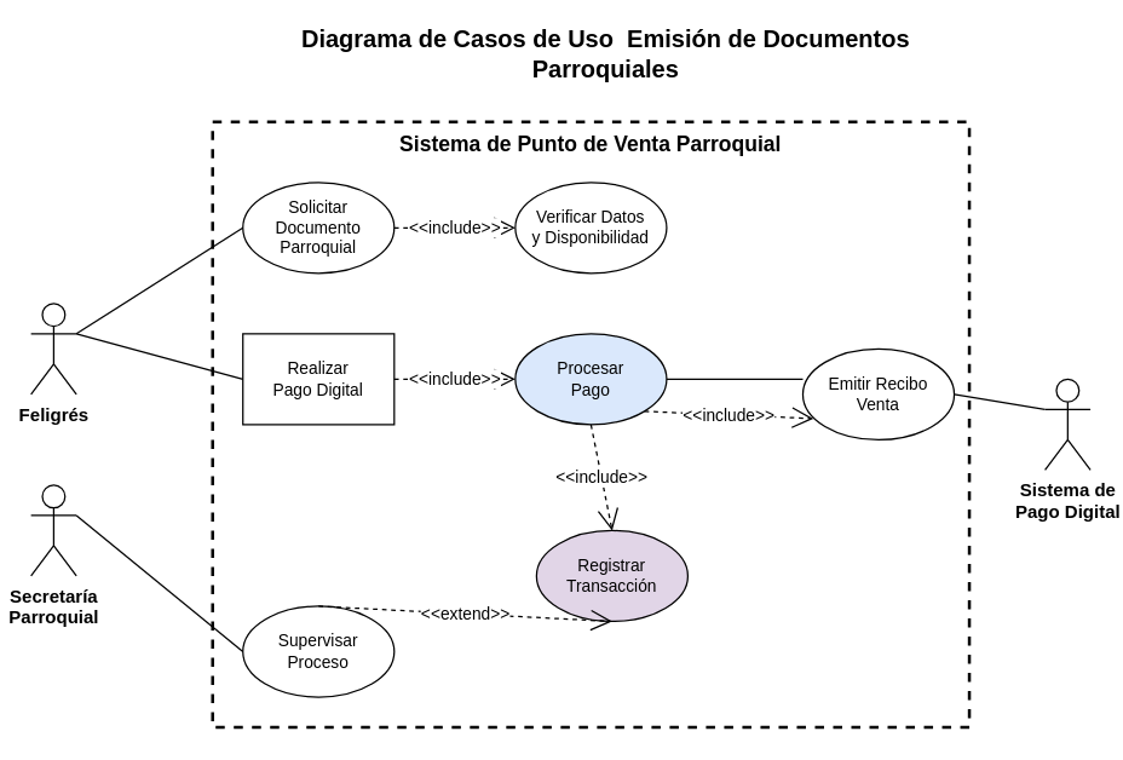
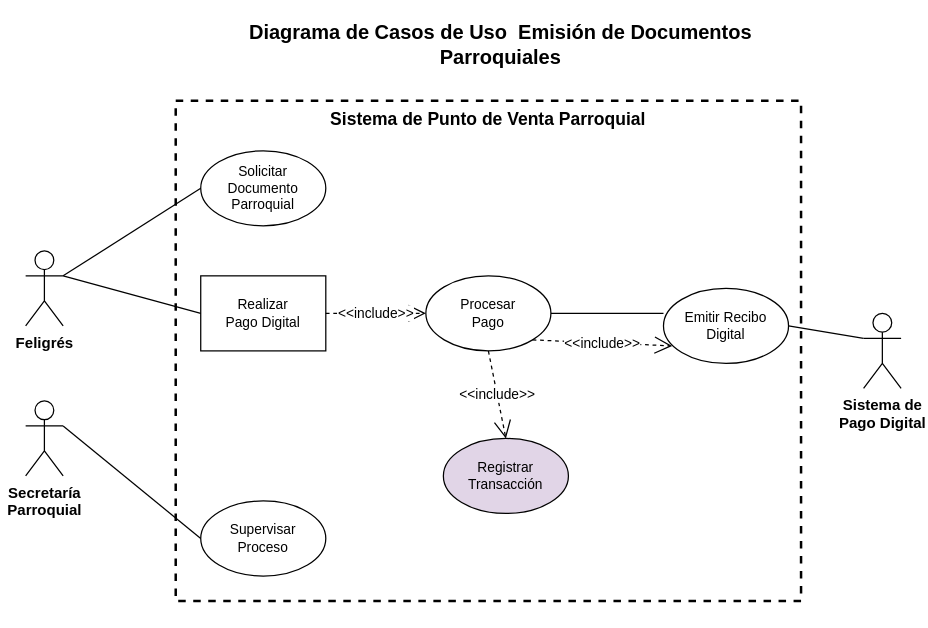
  <mxCell id="0" />
  <mxCell id="1" parent="0" />
  <mxCell id="2" value="Sistema de Punto de Venta Parroquial" style="rounded=0;whiteSpace=wrap;html=1;fillColor=none;strokeColor=#000000;strokeWidth=2;dashed=1;fontSize=14;fontStyle=1;verticalAlign=top;" parent="1" vertex="1"><mxGeometry x="140" y="80" width="500" height="400" as="geometry" /></mxCell>
  <mxCell id="3" value="Feligrés" style="shape=umlActor;verticalLabelPosition=bottom;verticalAlign=top;html=1;outlineConnect=0;fontSize=12;fontStyle=1;" parent="1" vertex="1"><mxGeometry x="20" y="200" width="30" height="60" as="geometry" /></mxCell>
  <mxCell id="4" value="Secretaría&#10;Parroquial" style="shape=umlActor;verticalLabelPosition=bottom;verticalAlign=top;html=1;outlineConnect=0;fontSize=12;fontStyle=1;" parent="1" vertex="1"><mxGeometry x="20" y="320" width="30" height="60" as="geometry" /></mxCell>
  <mxCell id="5" value="Sistema de&#10;Pago Digital" style="shape=umlActor;verticalLabelPosition=bottom;verticalAlign=top;html=1;outlineConnect=0;fontSize=12;fontStyle=1;" parent="1" vertex="1"><mxGeometry x="690" y="250" width="30" height="60" as="geometry" /></mxCell>
  <mxCell id="6" value="Solicitar&#10;Documento&#10;Parroquial" style="ellipse;whiteSpace=wrap;html=1;fontSize=11;" parent="1" vertex="1"><mxGeometry x="160" y="120" width="100" height="60" as="geometry" /></mxCell>
- <mxCell id="7" value="Verificar Datos&#10;y Disponibilidad" style="ellipse;whiteSpace=wrap;html=1;fontSize=11;" parent="1" vertex="1"><mxGeometry x="340" y="120" width="100" height="60" as="geometry" /></mxCell>
  <mxCell id="8" value="Realizar&#10;Pago Digital" style="whiteSpace=wrap;html=1;fontSize=11;rounded=0;" parent="1" vertex="1"><mxGeometry x="160" y="220" width="100" height="60" as="geometry" /></mxCell>
- <mxCell id="9" value="Procesar&#10;Pago" style="ellipse;whiteSpace=wrap;html=1;fontSize=11;fillColor=#dae8fc;" parent="1" vertex="1"><mxGeometry x="340" y="220" width="100" height="60" as="geometry" /></mxCell>
+ <mxCell id="9" value="Procesar&#10;Pago" style="ellipse;whiteSpace=wrap;html=1;fontSize=11;" parent="1" vertex="1"><mxGeometry x="340" y="220" width="100" height="60" as="geometry" /></mxCell>
  <mxCell id="10" value="Registrar&#10;Transacción" style="ellipse;whiteSpace=wrap;html=1;fontSize=11;fillColor=#e1d5e7;" parent="1" vertex="1"><mxGeometry x="354" y="350" width="100" height="60" as="geometry" /></mxCell>
  <mxCell id="11" value="Supervisar&#10;Proceso" style="ellipse;whiteSpace=wrap;html=1;fontSize=11;" parent="1" vertex="1"><mxGeometry x="160" y="400" width="100" height="60" as="geometry" /></mxCell>
  <mxCell id="12" value="" style="endArrow=none;html=1;exitX=1;exitY=0.333;exitDx=0;exitDy=0;exitPerimeter=0;entryX=0;entryY=0.5;entryDx=0;entryDy=0;" parent="1" source="3" target="6" edge="1"><mxGeometry width="50" height="50" relative="1" as="geometry"><mxPoint x="80" y="220" as="sourcePoint" /><mxPoint x="130" y="170" as="targetPoint" /></mxGeometry></mxCell>
  <mxCell id="13" value="" style="endArrow=none;html=1;exitX=1;exitY=0.333;exitDx=0;exitDy=0;exitPerimeter=0;entryX=0;entryY=0.5;entryDx=0;entryDy=0;" parent="1" source="3" target="8" edge="1"><mxGeometry width="50" height="50" relative="1" as="geometry"><mxPoint x="80" y="220" as="sourcePoint" /><mxPoint x="130" y="170" as="targetPoint" /></mxGeometry></mxCell>
  <mxCell id="14" value="" style="endArrow=none;html=1;exitX=1;exitY=0.333;exitDx=0;exitDy=0;exitPerimeter=0;entryX=0;entryY=0.5;entryDx=0;entryDy=0;" parent="1" source="4" target="11" edge="1"><mxGeometry width="50" height="50" relative="1" as="geometry"><mxPoint x="80" y="340" as="sourcePoint" /><mxPoint x="130" y="290" as="targetPoint" /></mxGeometry></mxCell>
  <mxCell id="15" value="" style="endArrow=none;html=1;exitX=0;exitY=0.333;exitDx=0;exitDy=0;exitPerimeter=0;entryX=1;entryY=0.5;entryDx=0;entryDy=0;" parent="1" source="23" target="9" edge="1"><mxGeometry width="50" height="50" relative="1" as="geometry"><mxPoint x="640" y="270" as="sourcePoint" /><mxPoint x="690" y="220" as="targetPoint" /></mxGeometry></mxCell>
- <mxCell id="16" value="&amp;lt;&amp;lt;include&amp;gt;&amp;gt;" style="endArrow=open;endSize=12;dashed=1;html=1;exitX=1;exitY=0.5;exitDx=0;exitDy=0;entryX=0;entryY=0.5;entryDx=0;entryDy=0;" parent="1" source="6" target="7" edge="1"><mxGeometry width="160" relative="1" as="geometry"><mxPoint x="270" y="150" as="sourcePoint" /><mxPoint x="430" y="150" as="targetPoint" /></mxGeometry></mxCell>
  <mxCell id="17" value="&amp;lt;&amp;lt;include&amp;gt;&amp;gt;" style="endArrow=open;endSize=12;dashed=1;html=1;exitX=1;exitY=0.5;exitDx=0;exitDy=0;entryX=0;entryY=0.5;entryDx=0;entryDy=0;" parent="1" source="8" target="9" edge="1"><mxGeometry width="160" relative="1" as="geometry"><mxPoint x="270" y="250" as="sourcePoint" /><mxPoint x="430" y="250" as="targetPoint" /></mxGeometry></mxCell>
  <mxCell id="18" value="&amp;lt;&amp;lt;include&amp;gt;&amp;gt;" style="endArrow=open;endSize=12;dashed=1;html=1;exitX=1;exitY=1;exitDx=0;exitDy=0;entryX=0.07;entryY=0.767;entryDx=0;entryDy=0;entryPerimeter=0;" parent="1" source="9" target="23" edge="1"><mxGeometry width="160" relative="1" as="geometry"><mxPoint x="400" y="250" as="sourcePoint" /><mxPoint x="560" y="250" as="targetPoint" /></mxGeometry></mxCell>
  <mxCell id="19" value="&amp;lt;&amp;lt;include&amp;gt;&amp;gt;" style="endArrow=open;endSize=12;dashed=1;html=1;exitX=0.5;exitY=1;exitDx=0;exitDy=0;entryX=0.5;entryY=0;entryDx=0;entryDy=0;" parent="1" source="9" target="10" edge="1"><mxGeometry width="160" relative="1" as="geometry"><mxPoint x="340" y="290" as="sourcePoint" /><mxPoint x="500" y="290" as="targetPoint" /></mxGeometry></mxCell>
- <mxCell id="20" value="&amp;lt;&amp;lt;extend&amp;gt;&amp;gt;" style="endArrow=open;endSize=12;dashed=1;html=1;exitX=0.5;exitY=0;exitDx=0;exitDy=0;entryX=0.5;entryY=1;entryDx=0;entryDy=0;" parent="1" source="11" target="10" edge="1"><mxGeometry width="160" relative="1" as="geometry"><mxPoint x="210" y="390" as="sourcePoint" /><mxPoint x="370" y="390" as="targetPoint" /></mxGeometry></mxCell>
  <mxCell id="21" value="Diagrama de Casos de Uso&amp;nbsp; Emisión de Documentos Parroquiales" style="text;html=1;strokeColor=none;fillColor=none;align=center;verticalAlign=middle;whiteSpace=wrap;rounded=0;fontSize=16;fontStyle=1;" parent="1" vertex="1"><mxGeometry x="150" y="20" width="500" height="30" as="geometry" /></mxCell>
  <mxCell id="22" value="" style="endArrow=none;html=1;exitX=0;exitY=0.333;exitDx=0;exitDy=0;exitPerimeter=0;entryX=1;entryY=0.5;entryDx=0;entryDy=0;" edge="1" parent="1" source="5" target="23"><mxGeometry width="50" height="50" relative="1" as="geometry"><mxPoint x="690" y="270" as="sourcePoint" /><mxPoint x="440" y="250" as="targetPoint" /></mxGeometry></mxCell>
- <mxCell id="23" value="Emitir Recibo&#10;Venta" style="ellipse;whiteSpace=wrap;html=1;fontSize=11;" parent="1" vertex="1"><mxGeometry x="530" y="230" width="100" height="60" as="geometry" /></mxCell>
+ <mxCell id="23" value="Emitir Recibo&#10;Digital" style="ellipse;whiteSpace=wrap;html=1;fontSize=11;" parent="1" vertex="1"><mxGeometry x="530" y="230" width="100" height="60" as="geometry" /></mxCell>
